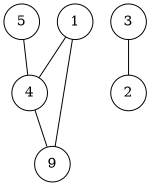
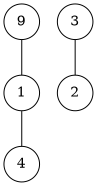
  graph {
    node [fillcolor=white shape=circle]
    1
    4
    3
    2
-   5
    n6 [label=9]
    1 -- 4
-   4 -- n6
    3 -- 2
-   5 -- 4
    n6 -- 1
  }
